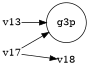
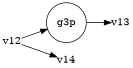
  digraph {
    rankdir=LR
    node [shape=plain]
    g3p [shape=circle]
-   v12 [label=v17]
-   v18
+   v12
+   v18 [label=v14]
    v13
    v12 -> g3p
    v12 -> v18
-   v13 -> g3p
+   g3p -> v13
  }
